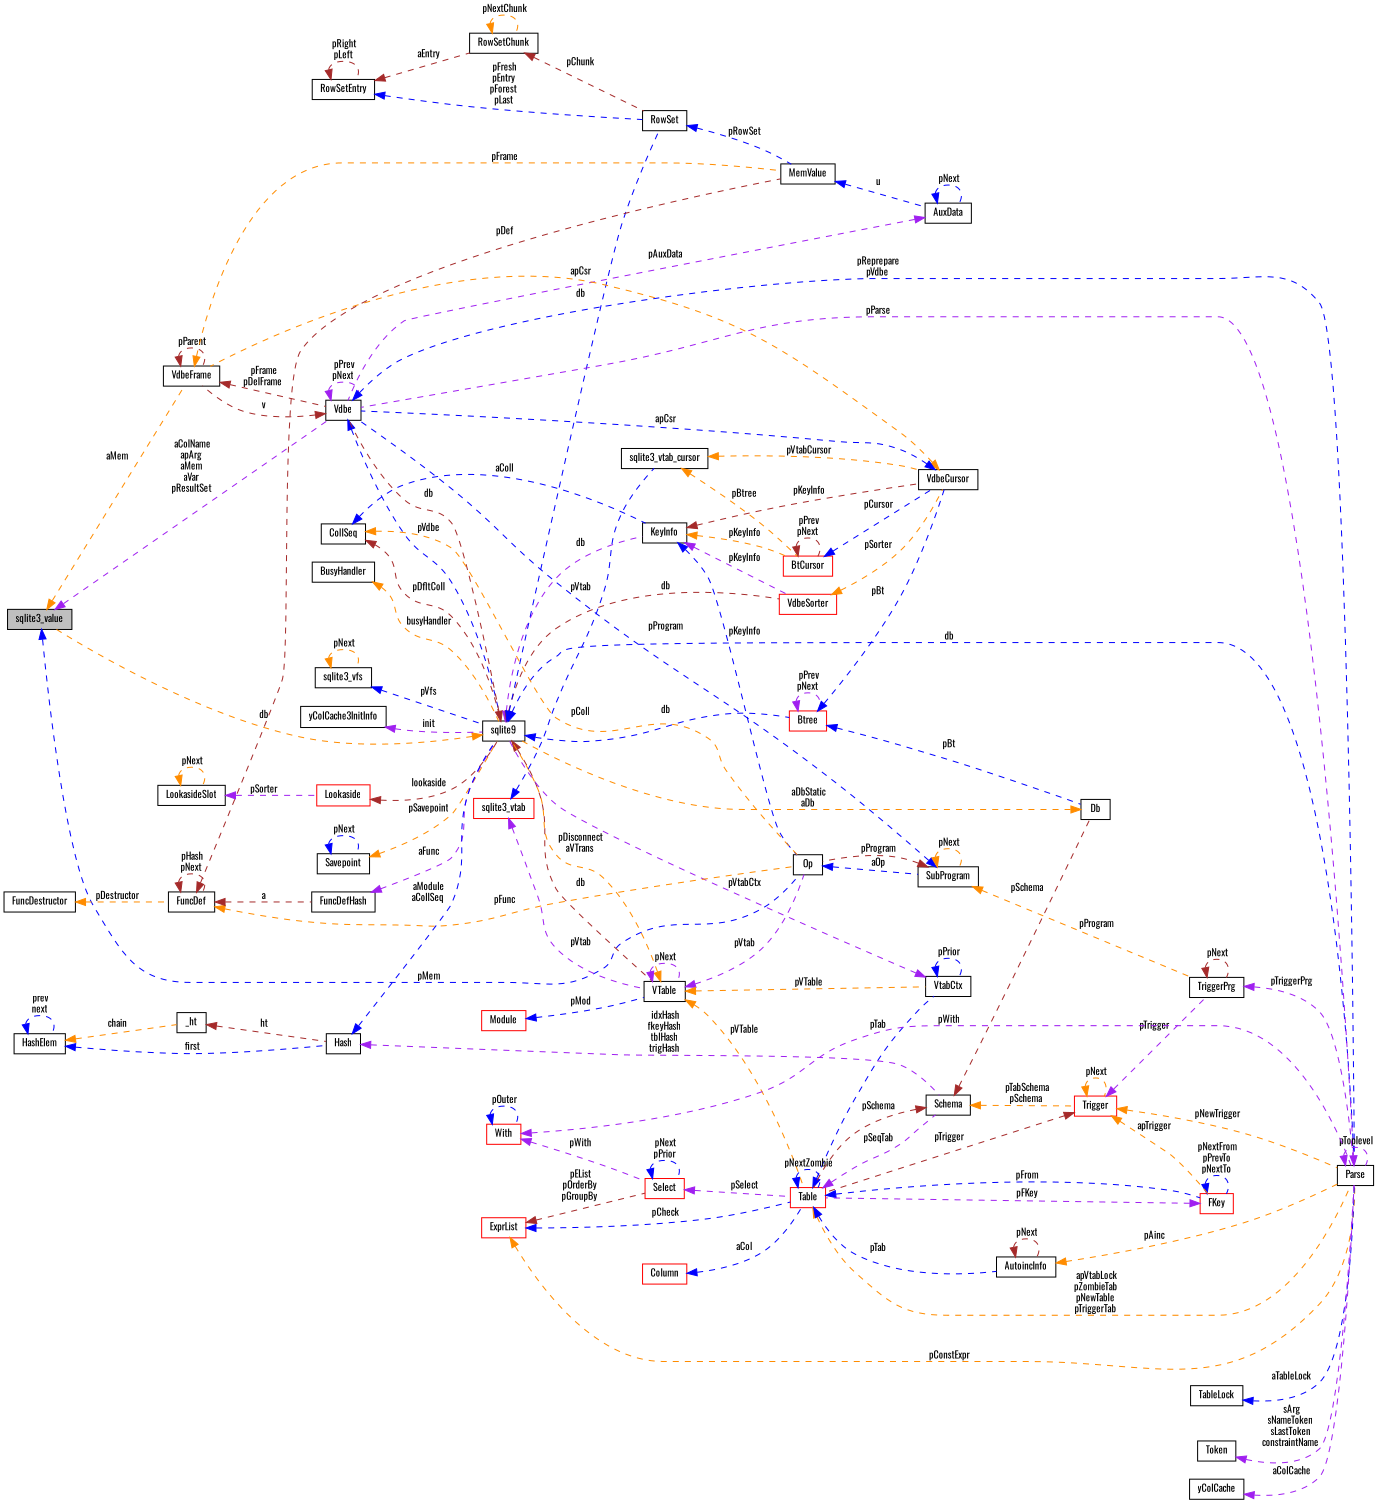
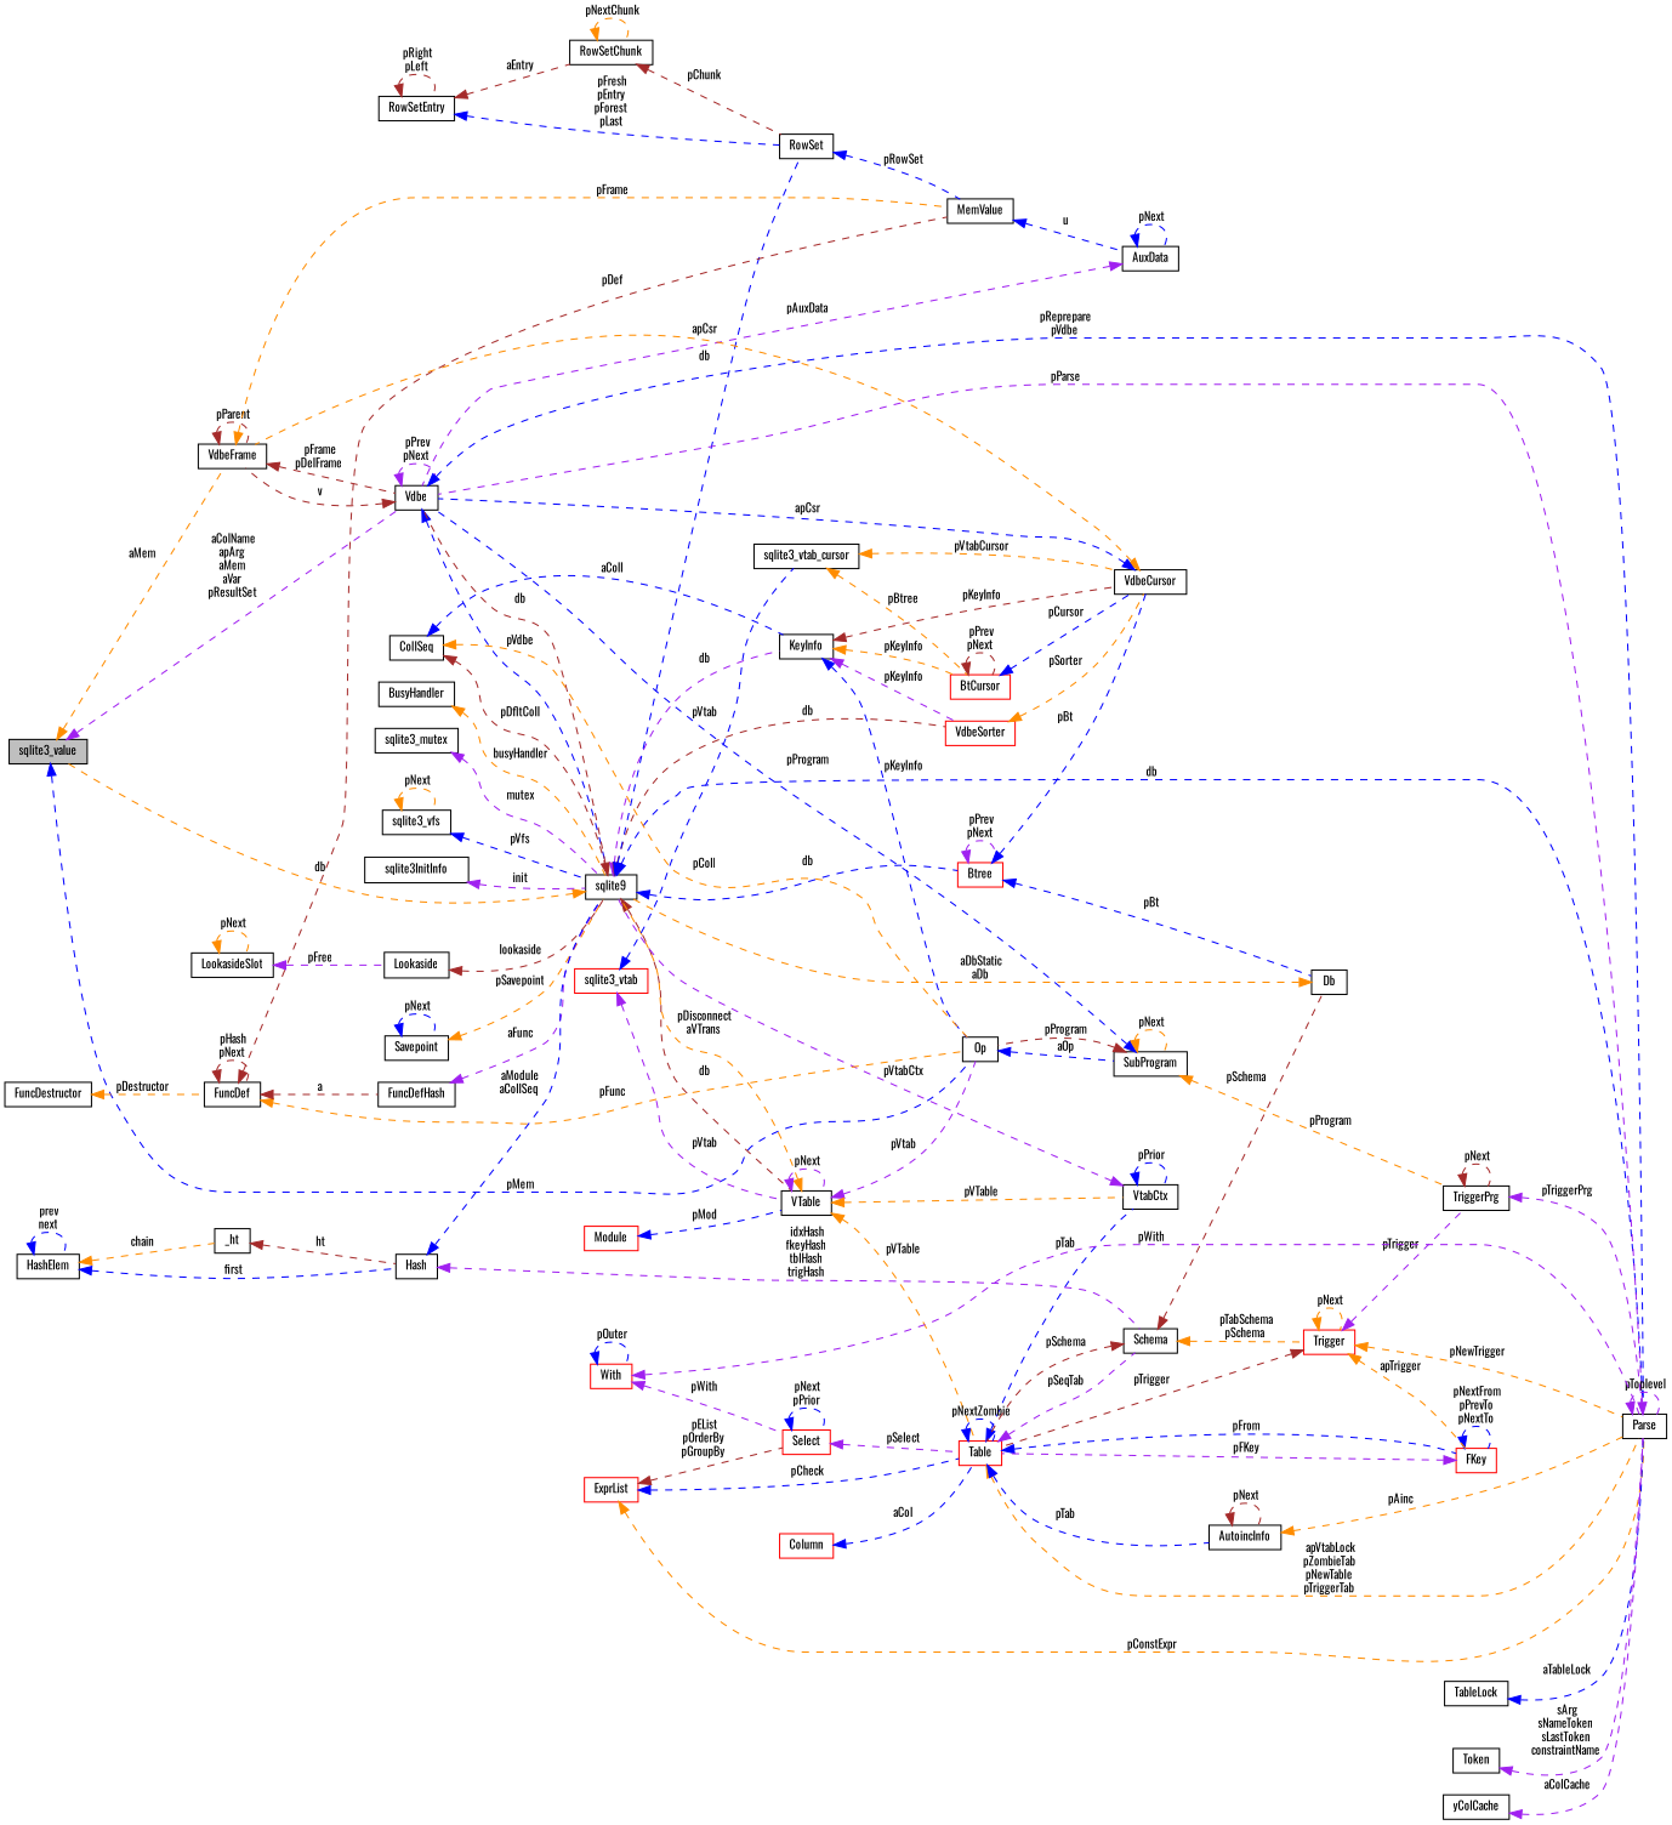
  digraph {
    fontname=Oswald
    rankdir=LR
    node [color=black fillcolor=white fontname=Oswald fontsize=10 shape=record style=filled]
    edge [color=blue dir=back fontname=Oswald fontsize=10 labelfontname=Helvetica labelfontsize=10 style=dashed]
    n1 [fillcolor=grey75 fontcolor=black height=0.2 label=sqlite3_value width=0.4]
    n2 [height=0.2 label=VdbeFrame width=0.4]
    n3 [height=0.2 label=Vdbe width=0.4]
    n4 [height=0.2 label=Op width=0.4]
    n5 [height=0.2 label=MemValue width=0.4]
    n6 [height=0.2 label=sqlite9 width=0.4]
    n7 [height=0.2 label=Parse width=0.4]
    n8 [height=0.2 label=SubProgram width=0.4]
    n9 [height=0.2 label=AuxData width=0.4]
    n10 [height=0.2 label=VTable width=0.4]
    n11 [color=red height=0.2 label=Btree width=0.4]
    n12 [height=0.2 label=KeyInfo width=0.4]
    n13 [color=red height=0.2 label=VdbeSorter width=0.4]
    n14 [height=0.2 label=RowSet width=0.4]
    n15 [height=0.2 label=VtabCtx width=0.4]
    n16 [color=red height=0.2 label=Table width=0.4]
    n17 [height=0.2 label=Db width=0.4]
    n18 [height=0.2 label=VdbeCursor width=0.4]
    n19 [color=red height=0.2 label=BtCursor width=0.4]
    n20 [height=0.2 label=Savepoint width=0.4]
    n21 [height=0.2 label=FuncDefHash width=0.4]
    n22 [height=0.2 label=FuncDef width=0.4]
    n23 [height=0.2 label=FuncDestructor width=0.4]
-   n24 [color=red height=0.2 label=Lookaside width=0.4]
+   n24 [height=0.2 label=Lookaside width=0.4]
    n25 [height=0.2 label=LookasideSlot width=0.4]
+   n26 [height=0.2 label=sqlite3_mutex width=0.4]
    n27 [height=0.2 label=sqlite3_vfs width=0.4]
-   n28 [height=0.2 label=yColCache3InitInfo width=0.4]
+   n28 [height=0.2 label=sqlite3InitInfo width=0.4]
    n29 [height=0.2 label=BusyHandler width=0.4]
    n30 [height=0.2 label=Schema width=0.4]
    n31 [color=red height=0.2 label=FKey width=0.4]
    n32 [height=0.2 label=AutoincInfo width=0.4]
    n33 [color=red height=0.2 label=Module width=0.4]
    n34 [color=red height=0.2 label=sqlite3_vtab width=0.4]
    n35 [height=0.2 label=sqlite3_vtab_cursor width=0.4]
    n36 [color=red height=0.2 label=Trigger width=0.4]
    n37 [height=0.2 label=TriggerPrg width=0.4]
    n38 [height=0.2 label=Hash width=0.4]
    n39 [height=0.2 label=_ht width=0.4]
    n40 [height=0.2 label=HashElem width=0.4]
    n41 [color=red height=0.2 label=Column width=0.4]
    n42 [color=red height=0.2 label=Select width=0.4]
    n43 [color=red height=0.2 label=With width=0.4]
    n44 [color=red height=0.2 label=ExprList width=0.4]
    n45 [height=0.2 label=CollSeq width=0.4]
    n46 [height=0.2 label=TableLock width=0.4]
    n47 [height=0.2 label=Token width=0.4]
    n48 [height=0.2 label=yColCache width=0.4]
    n49 [height=0.2 label=RowSetChunk width=0.4]
    n50 [height=0.2 label=RowSetEntry width=0.4]
    n1 -> n2 [color=darkorange label=" aMem"]
    n1 -> n3 [color=purple label=" aColName\napArg\naMem\naVar\npResultSet"]
    n1 -> n4 [label=" pMem"]
    n2 -> n2 [color=brown label=" pParent"]
    n2 -> n3 [color=brown label=" pFrame\npDelFrame"]
    n2 -> n5 [color=darkorange label=" pFrame"]
    n3 -> n2 [color=brown label=" v"]
    n3 -> n3 [color=purple label=" pPrev\npNext"]
    n3 -> n6 [label=" pVdbe"]
    n3 -> n7 [label=" pReprepare\npVdbe"]
    n4 -> n8 [label=" aOp"]
    n5 -> n9 [label=" u"]
    n6 -> n1 [color=darkorange label=" db"]
    n6 -> n3 [color=brown label=" db"]
    n6 -> n7 [label=" db"]
    n6 -> n10 [color=brown label=" db"]
    n6 -> n11 [label=" db"]
    n6 -> n12 [color=purple label=" db"]
    n6 -> n13 [color=brown label=" db"]
    n6 -> n14 [label=" db"]
    n7 -> n3 [color=purple label=" pParse"]
    n7 -> n7 [color=purple label=" pToplevel"]
    n8 -> n3 [label=" pProgram"]
    n8 -> n4 [color=brown label=" pProgram"]
    n8 -> n8 [color=darkorange label=" pNext"]
    n8 -> n37 [color=darkorange label=" pProgram"]
    n9 -> n3 [color=purple label=" pAuxData"]
    n9 -> n9 [label=" pNext"]
    n10 -> n4 [color=purple label=" pVtab"]
    n10 -> n6 [color=darkorange label=" pDisconnect\naVTrans"]
    n10 -> n10 [color=purple label=" pNext"]
    n10 -> n15 [color=darkorange label=" pVTable"]
    n10 -> n16 [color=darkorange label=" pVTable"]
    n11 -> n11 [color=purple label=" pPrev\npNext"]
    n11 -> n17 [label=" pBt"]
    n11 -> n18 [label=" pBt"]
    n12 -> n4 [label=" pKeyInfo"]
    n12 -> n13 [color=purple label=" pKeyInfo"]
    n12 -> n18 [color=brown label=" pKeyInfo"]
    n12 -> n19 [color=darkorange label=" pKeyInfo"]
    n13 -> n18 [color=darkorange label=" pSorter"]
    n14 -> n5 [label=" pRowSet"]
    n15 -> n6 [color=purple label=" pVtabCtx"]
    n15 -> n15 [label=" pPrior"]
    n16 -> n7 [color=darkorange label=" apVtabLock\npZombieTab\npNewTable\npTriggerTab"]
    n16 -> n15 [label=" pTab"]
    n16 -> n16 [label=" pNextZombie"]
    n16 -> n30 [color=purple label=" pSeqTab"]
    n16 -> n31 [label=" pFrom"]
    n16 -> n32 [label=" pTab"]
    n17 -> n6 [color=darkorange label=" aDbStatic\naDb"]
    n18 -> n2 [color=darkorange label=" apCsr"]
    n18 -> n3 [label=" apCsr"]
    n19 -> n18 [label=" pCursor"]
    n19 -> n19 [color=brown label=" pPrev\npNext"]
    n20 -> n6 [color=darkorange label=" pSavepoint"]
    n20 -> n20 [label=" pNext"]
    n21 -> n6 [color=purple label=" aFunc"]
    n22 -> n4 [color=darkorange label=" pFunc"]
    n22 -> n5 [color=brown label=" pDef"]
    n22 -> n21 [color=brown label=" a"]
    n22 -> n22 [color=brown label=" pHash\npNext"]
    n23 -> n22 [color=darkorange label=" pDestructor"]
    n24 -> n6 [color=brown label=" lookaside"]
-   n25 -> n24 [color=purple label=" pSorter"]
+   n25 -> n24 [color=purple label=" pFree"]
    n25 -> n25 [color=darkorange label=" pNext"]
+   n26 -> n6 [color=purple label=" mutex"]
    n27 -> n6 [label=" pVfs"]
    n27 -> n27 [color=darkorange label=" pNext"]
    n28 -> n6 [color=purple label=" init"]
    n29 -> n6 [color=darkorange label=" busyHandler"]
    n30 -> n16 [color=brown label=" pSchema"]
    n30 -> n17 [color=brown label=" pSchema"]
    n30 -> n36 [color=darkorange label=" pTabSchema\npSchema"]
    n31 -> n16 [color=purple label=" pFKey"]
    n31 -> n31 [label=" pNextFrom\npPrevTo\npNextTo"]
    n32 -> n7 [color=darkorange label=" pAinc"]
    n32 -> n32 [color=brown label=" pNext"]
    n33 -> n10 [label=" pMod"]
    n34 -> n10 [color=purple label=" pVtab"]
    n34 -> n35 [label=" pVtab"]
    n35 -> n18 [color=darkorange label=" pVtabCursor"]
    n35 -> n19 [color=darkorange label=" pBtree"]
    n36 -> n7 [color=darkorange label=" pNewTrigger"]
    n36 -> n16 [color=brown label=" pTrigger"]
    n36 -> n31 [color=darkorange label=" apTrigger"]
    n36 -> n36 [color=darkorange label=" pNext"]
    n36 -> n37 [color=purple label=" pTrigger"]
    n37 -> n7 [color=purple label=" pTriggerPrg"]
    n37 -> n37 [color=brown label=" pNext"]
    n38 -> n6 [label=" aModule\naCollSeq"]
    n38 -> n30 [color=purple label=" idxHash\nfkeyHash\ntblHash\ntrigHash"]
    n39 -> n38 [color=brown label=" ht"]
    n40 -> n38 [label=" first"]
    n40 -> n39 [color=darkorange label=" chain"]
    n40 -> n40 [label=" prev\nnext"]
    n41 -> n16 [label=" aCol"]
    n42 -> n16 [color=purple label=" pSelect"]
    n42 -> n42 [label=" pNext\npPrior"]
    n43 -> n7 [color=purple label=" pWith"]
    n43 -> n42 [color=purple label=" pWith"]
    n43 -> n43 [label=" pOuter"]
    n44 -> n7 [color=darkorange label=" pConstExpr"]
    n44 -> n16 [label=" pCheck"]
    n44 -> n42 [color=brown label=" pEList\npOrderBy\npGroupBy"]
    n45 -> n4 [color=darkorange label=" pColl"]
    n45 -> n6 [color=brown label=" pDfltColl"]
    n45 -> n12 [label=" aColl"]
    n46 -> n7 [label=" aTableLock"]
    n47 -> n7 [color=purple label=" sArg\nsNameToken\nsLastToken\nconstraintName"]
    n48 -> n7 [color=purple label=" aColCache"]
    n49 -> n14 [color=brown label=" pChunk"]
    n49 -> n49 [color=darkorange label=" pNextChunk"]
    n50 -> n14 [label=" pFresh\npEntry\npForest\npLast"]
    n50 -> n49 [color=brown label=" aEntry"]
    n50 -> n50 [color=brown label=" pRight\npLeft"]
  }
